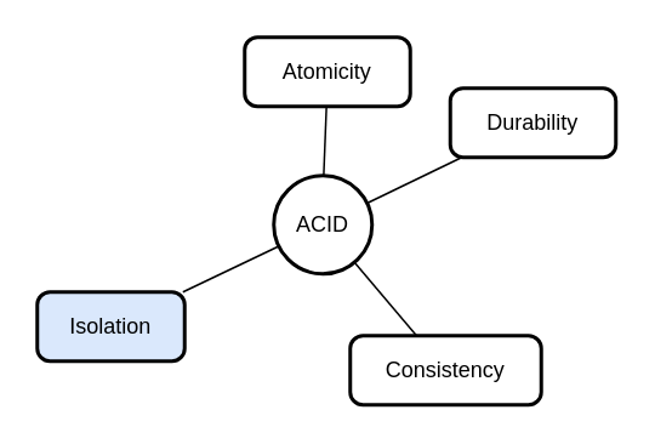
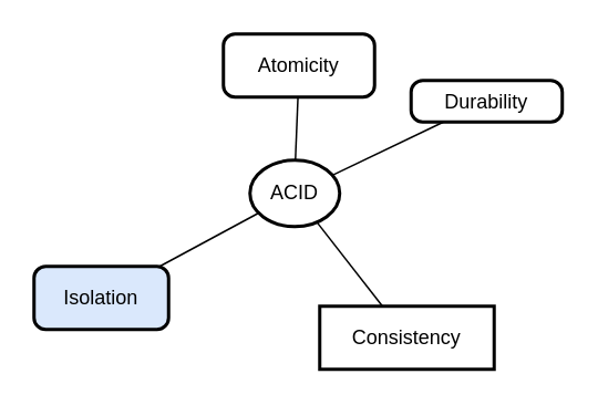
  <mxCell id="0" />
  <mxCell id="1" parent="0" />
- <mxCell id="2" value="ACID" style="ellipse;aspect=fixed;strokeWidth=2;whiteSpace=wrap;" vertex="1" parent="1"><mxGeometry x="150" y="96" width="54" height="54" as="geometry" /></mxCell>
+ <mxCell id="2" value="ACID" style="ellipse;aspect=fixed;strokeWidth=2;whiteSpace=wrap;" vertex="1" parent="1"><mxGeometry x="150" y="96" width="54" height="40" as="geometry" /></mxCell>
  <mxCell id="3" value="Atomicity" style="rounded=1;absoluteArcSize=1;arcSize=14;whiteSpace=wrap;strokeWidth=2;" vertex="1" parent="1"><mxGeometry x="134" y="20" width="91" height="38" as="geometry" /></mxCell>
- <mxCell id="4" value="Consistency" style="rounded=1;absoluteArcSize=1;arcSize=14;whiteSpace=wrap;strokeWidth=2;" vertex="1" parent="1"><mxGeometry x="192" y="184" width="105" height="38" as="geometry" /></mxCell>
+ <mxCell id="4" value="Consistency" style="absoluteArcSize=1;arcSize=14;whiteSpace=wrap;strokeWidth=2;rounded=0;" vertex="1" parent="1"><mxGeometry x="192" y="184" width="105" height="38" as="geometry" /></mxCell>
  <mxCell id="5" value="Isolation" style="rounded=1;absoluteArcSize=1;arcSize=14;whiteSpace=wrap;strokeWidth=2;fillColor=#dae8fc;" vertex="1" parent="1"><mxGeometry x="20" y="160" width="81" height="38" as="geometry" /></mxCell>
- <mxCell id="6" value="Durability" style="rounded=1;absoluteArcSize=1;arcSize=14;whiteSpace=wrap;strokeWidth=2;" vertex="1" parent="1"><mxGeometry x="247" y="48" width="91" height="38" as="geometry" /></mxCell>
+ <mxCell id="6" value="Durability" style="rounded=1;absoluteArcSize=1;arcSize=14;whiteSpace=wrap;strokeWidth=2;" vertex="1" parent="1"><mxGeometry x="247" y="48" width="91" height="25" as="geometry" /></mxCell>
  <mxCell id="7" style="endArrow=none" edge="1" parent="1" source="2" target="3"><mxGeometry relative="1" as="geometry" /></mxCell>
  <mxCell id="8" style="endArrow=none" edge="1" parent="1" source="2" target="4"><mxGeometry relative="1" as="geometry" /></mxCell>
  <mxCell id="9" style="endArrow=none" edge="1" parent="1" source="2" target="5"><mxGeometry relative="1" as="geometry" /></mxCell>
  <mxCell id="10" style="endArrow=none" edge="1" parent="1" source="2" target="6"><mxGeometry relative="1" as="geometry" /></mxCell>
